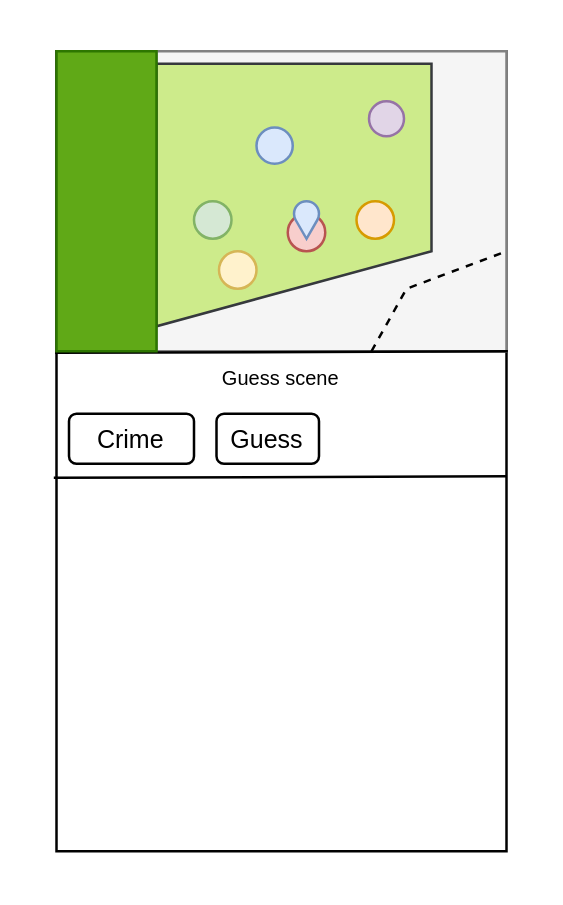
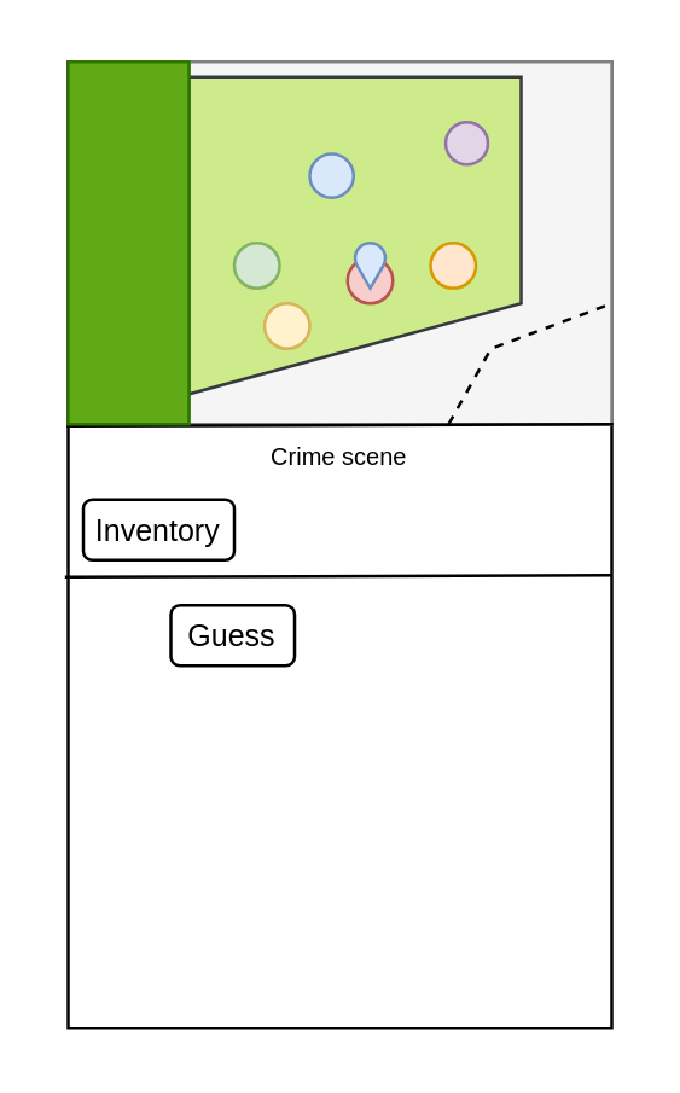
  <mxCell id="0" />
  <mxCell id="1" parent="0" />
  <mxCell id="2" value="" style="rounded=0;whiteSpace=wrap;html=1;" vertex="1" parent="1"><mxGeometry x="22" y="20" width="180" height="320" as="geometry" /></mxCell>
  <mxCell id="3" value="" style="rounded=0;whiteSpace=wrap;html=1;fillColor=#f5f5f5;fontColor=#333333;strokeColor=#818181;" vertex="1" parent="1"><mxGeometry x="172" y="20" width="30" height="120" as="geometry" /></mxCell>
  <mxCell id="4" value="" style="rounded=0;whiteSpace=wrap;html=1;fillColor=#f5f5f5;fontColor=#333333;strokeColor=#818181;" vertex="1" parent="1"><mxGeometry x="62" y="20" width="140" height="120" as="geometry" /></mxCell>
  <mxCell id="5" value="" style="shape=manualInput;whiteSpace=wrap;html=1;rotation=-180;fillColor=#cdeb8b;strokeColor=#36393d;" vertex="1" parent="1"><mxGeometry x="62" y="25" width="110" height="105" as="geometry" /></mxCell>
  <mxCell id="6" value="" style="endArrow=none;html=1;rounded=0;entryX=1.006;entryY=0.432;entryDx=0;entryDy=0;entryPerimeter=0;exitX=0;exitY=0.434;exitDx=0;exitDy=0;exitPerimeter=0;" edge="1" parent="1"><mxGeometry width="50" height="50" relative="1" as="geometry"><mxPoint x="21.46" y="140.64" as="sourcePoint" /><mxPoint x="202.54" y="140" as="targetPoint" /></mxGeometry></mxCell>
  <mxCell id="7" value="" style="endArrow=none;html=1;rounded=0;entryX=1.006;entryY=0.432;entryDx=0;entryDy=0;entryPerimeter=0;exitX=0;exitY=0.434;exitDx=0;exitDy=0;exitPerimeter=0;" edge="1" parent="1"><mxGeometry width="50" height="50" relative="1" as="geometry"><mxPoint x="20.92" y="190.64" as="sourcePoint" /><mxPoint x="202" y="190" as="targetPoint" /></mxGeometry></mxCell>
- <mxCell id="8" value="&lt;font size=&quot;1&quot;&gt;Crime&lt;/font&gt;" style="rounded=1;whiteSpace=wrap;html=1;" vertex="1" parent="1"><mxGeometry x="27" y="165" width="50" height="20" as="geometry" /></mxCell>
- <mxCell id="9" value="&lt;font size=&quot;1&quot;&gt;Guess&lt;/font&gt;" style="rounded=1;whiteSpace=wrap;html=1;" vertex="1" parent="1"><mxGeometry x="86" y="165" width="41" height="20" as="geometry" /></mxCell>
- <mxCell id="10" value="&lt;font style=&quot;font-size: 8px;&quot;&gt;Guess scene&lt;/font&gt;" style="text;html=1;align=center;verticalAlign=middle;whiteSpace=wrap;rounded=0;" vertex="1" parent="1"><mxGeometry x="82" y="135" width="60" height="30" as="geometry" /></mxCell>
+ <mxCell id="8" value="&lt;font size=&quot;1&quot;&gt;Inventory&lt;/font&gt;" style="rounded=1;whiteSpace=wrap;html=1;" vertex="1" parent="1"><mxGeometry x="27" y="165" width="50" height="20" as="geometry" /></mxCell>
+ <mxCell id="9" value="&lt;font size=&quot;1&quot;&gt;Guess&lt;/font&gt;" style="rounded=1;whiteSpace=wrap;html=1;" vertex="1" parent="1"><mxGeometry x="56" y="200" width="41" height="20" as="geometry" /></mxCell>
+ <mxCell id="10" value="&lt;font style=&quot;font-size: 8px;&quot;&gt;Crime scene&lt;/font&gt;" style="text;html=1;align=center;verticalAlign=middle;whiteSpace=wrap;rounded=0;" vertex="1" parent="1"><mxGeometry x="82" y="135" width="60" height="30" as="geometry" /></mxCell>
  <mxCell id="11" value="" style="ellipse;whiteSpace=wrap;html=1;aspect=fixed;fillColor=#f8cecc;strokeColor=#b85450;" vertex="1" parent="1"><mxGeometry x="114.5" y="85" width="15" height="15" as="geometry" /></mxCell>
  <mxCell id="12" value="" style="verticalLabelPosition=bottom;verticalAlign=top;html=1;shape=mxgraph.basic.drop;rotation=-180;fillColor=#dae8fc;strokeColor=#6c8ebf;" vertex="1" parent="1"><mxGeometry x="117" y="80" width="10" height="15" as="geometry" /></mxCell>
  <mxCell id="13" value="" style="ellipse;whiteSpace=wrap;html=1;aspect=fixed;fillColor=#d5e8d4;strokeColor=#82b366;" vertex="1" parent="1"><mxGeometry x="77" y="80" width="15" height="15" as="geometry" /></mxCell>
  <mxCell id="14" value="" style="ellipse;whiteSpace=wrap;html=1;aspect=fixed;fillColor=#e1d5e7;strokeColor=#9673a6;" vertex="1" parent="1"><mxGeometry x="147" y="40" width="14" height="14" as="geometry" /></mxCell>
  <mxCell id="15" value="" style="ellipse;whiteSpace=wrap;html=1;aspect=fixed;fillColor=#ffe6cc;strokeColor=#d79b00;" vertex="1" parent="1"><mxGeometry x="142" y="80" width="15" height="15" as="geometry" /></mxCell>
  <mxCell id="16" value="" style="ellipse;whiteSpace=wrap;html=1;aspect=fixed;fillColor=#fff2cc;strokeColor=#d6b656;" vertex="1" parent="1"><mxGeometry x="87" y="100" width="15" height="15" as="geometry" /></mxCell>
  <mxCell id="17" value="" style="ellipse;whiteSpace=wrap;html=1;aspect=fixed;fillColor=#dae8fc;strokeColor=#6c8ebf;" vertex="1" parent="1"><mxGeometry x="102" y="50.5" width="14.5" height="14.5" as="geometry" /></mxCell>
  <mxCell id="18" value="" style="endArrow=none;dashed=1;html=1;rounded=0;entryX=1;entryY=0.25;entryDx=0;entryDy=0;" edge="1" parent="1" target="2"><mxGeometry width="50" height="50" relative="1" as="geometry"><mxPoint x="148" y="140" as="sourcePoint" /><mxPoint x="177" y="105" as="targetPoint" /><Array as="points"><mxPoint x="162" y="115" /></Array></mxGeometry></mxCell>
  <mxCell id="19" value="" style="rounded=0;whiteSpace=wrap;html=1;fillColor=#60a917;fontColor=#ffffff;strokeColor=#2D7600;" vertex="1" parent="1"><mxGeometry x="22" y="20" width="40" height="120" as="geometry" /></mxCell>
